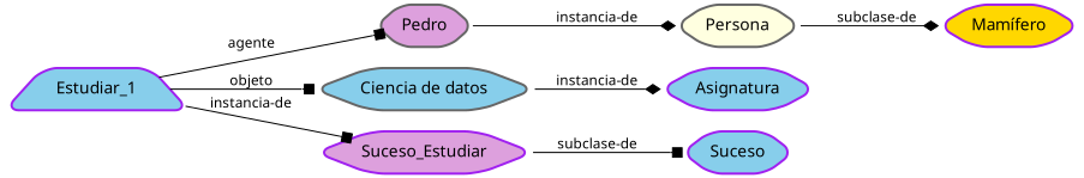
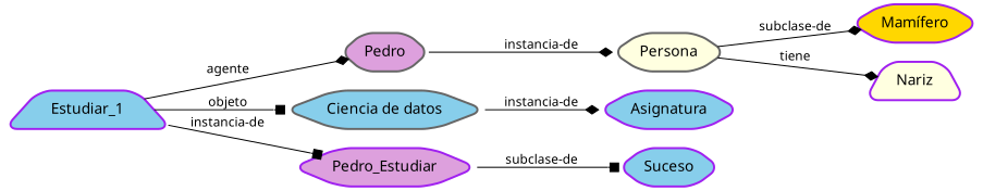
  digraph {
    rankdir=LR
    node [color=purple fillcolor=skyblue fontname=Nimbus shape=hexagon style="rounded,filled,bold"]
    edge [arrowhead=diamond fontname=Nimbus fontsize=12 weight=2]
    n1 [color=gray40 fillcolor=plum label=Pedro]
    n2 [color=gray40 fillcolor=lightyellow label=Persona]
    n3 [fillcolor=gold label="Mamífero"]
+   n4 [fillcolor=lightyellow label=Nariz shape=trapezium]
    n5 [label=Estudiar_1 shape=trapezium]
    n6 [color=gray40 label="Ciencia de datos"]
-   n7 [fillcolor=plum label=Suceso_Estudiar]
+   n7 [fillcolor=plum label=Pedro_Estudiar]
    n8 [label=Asignatura]
    n9 [label=Suceso]
    n1 -> n2 [label="instancia-de"]
    n2 -> n3 [label="subclase-de"]
-   n5 -> n1 [arrowhead=box label=agente]
+   n2 -> n4 [label=tiene]
+   n5 -> n1 [label=agente]
    n5 -> n6 [arrowhead=box label=objeto]
    n5 -> n7 [arrowhead=box label="instancia-de"]
    n6 -> n8 [label="instancia-de"]
    n7 -> n9 [arrowhead=box label="subclase-de"]
  }
